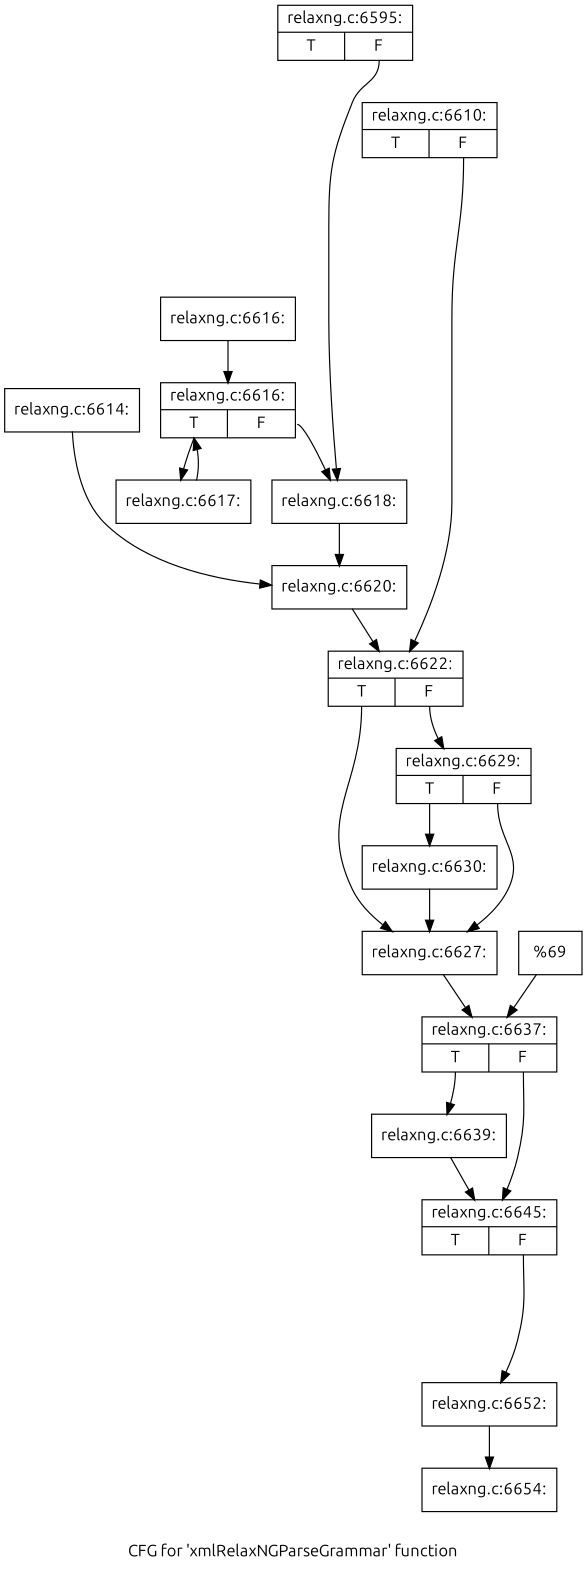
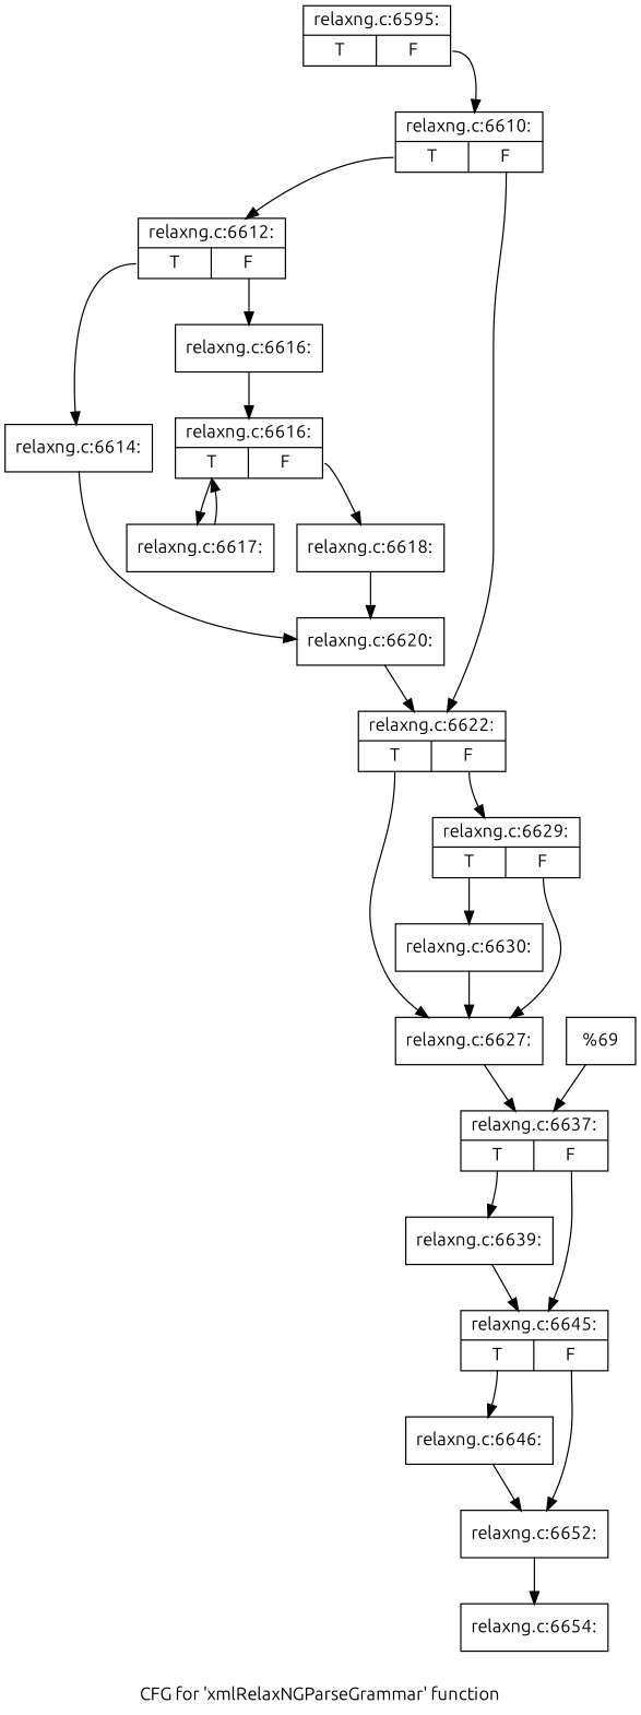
  digraph {
    fontname=Ubuntu
    label="CFG for 'xmlRelaxNGParseGrammar' function"
    node [fontname=Ubuntu shape=record]
    edge [fontname=Ubuntu]
    n1 [label="{relaxng.c:6595:|{<s0>T|<s1>F}}"]
    n2 [label="{relaxng.c:6610:|{<s0>T|<s1>F}}"]
+   n3 [label="{relaxng.c:6612:|{<s0>T|<s1>F}}"]
    n4 [label="{relaxng.c:6622:|{<s0>T|<s1>F}}"]
    n5 [label="{relaxng.c:6654:}"]
    n6 [label="{relaxng.c:6614:}"]
    n7 [label="{relaxng.c:6616:}"]
    n8 [label="{relaxng.c:6627:}"]
    n9 [label="{relaxng.c:6629:|{<s0>T|<s1>F}}"]
    n10 [label="{relaxng.c:6620:}"]
    n11 [label="{relaxng.c:6616:|{<s0>T|<s1>F}}"]
    n12 [label="{relaxng.c:6637:|{<s0>T|<s1>F}}"]
    n13 [label="{relaxng.c:6630:}"]
    n14 [label="{relaxng.c:6617:}"]
    n15 [label="{relaxng.c:6618:}"]
    n16 [label="{relaxng.c:6639:}"]
    n17 [label="{relaxng.c:6645:|{<s0>T|<s1>F}}"]
    n18 [label="{%69}"]
+   n19 [label="{relaxng.c:6646:}"]
    n20 [label="{relaxng.c:6652:}"]
-   n1 -> n15 [tailport=s1]
+   n1 -> n2 [tailport=s1]
+   n2 -> n3 [tailport=s0]
    n2 -> n4 [tailport=s1]
+   n3 -> n6 [tailport=s0]
+   n3 -> n7 [tailport=s1]
    n4 -> n8 [tailport=s0]
    n4 -> n9 [tailport=s1]
    n6 -> n10
    n7 -> n11
    n8 -> n12
    n9 -> n8 [tailport=s1]
    n9 -> n13 [tailport=s0]
    n10 -> n4
    n11 -> n14 [tailport=s0]
    n11 -> n15 [tailport=s1]
    n12 -> n16 [tailport=s0]
    n12 -> n17 [tailport=s1]
    n13 -> n8
    n14 -> n11
    n15 -> n10
    n16 -> n17
+   n17 -> n19 [tailport=s0]
    n17 -> n20 [tailport=s1]
    n18 -> n12
+   n19 -> n20
    n20 -> n5
  }
